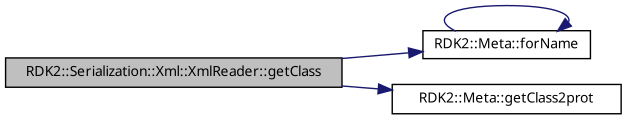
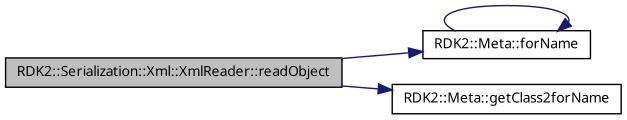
  digraph {
    rankdir=LR
    node [color=black fillcolor=white fontname="FreeSans.ttf" fontsize=10 shape=record style=filled]
    edge [color=midnightblue fontname="FreeSans.ttf" fontsize=10 labelfontname="FreeSans.ttf" labelfontsize=10 style=solid]
-   n1 [fillcolor=grey75 fontcolor=black height=0.2 label="RDK2::Serialization::Xml::XmlReader::getClass" width=0.4]
+   n1 [fillcolor=grey75 fontcolor=black height=0.2 label="RDK2::Serialization::Xml::XmlReader::readObject" width=0.4]
    n2 [height=0.2 label="RDK2::Meta::forName" width=0.4]
-   n3 [height=0.2 label="RDK2::Meta::getClass2prot" width=0.4]
+   n3 [height=0.2 label="RDK2::Meta::getClass2forName" width=0.4]
    n1 -> n2
    n1 -> n3
    n2 -> n2
  }
